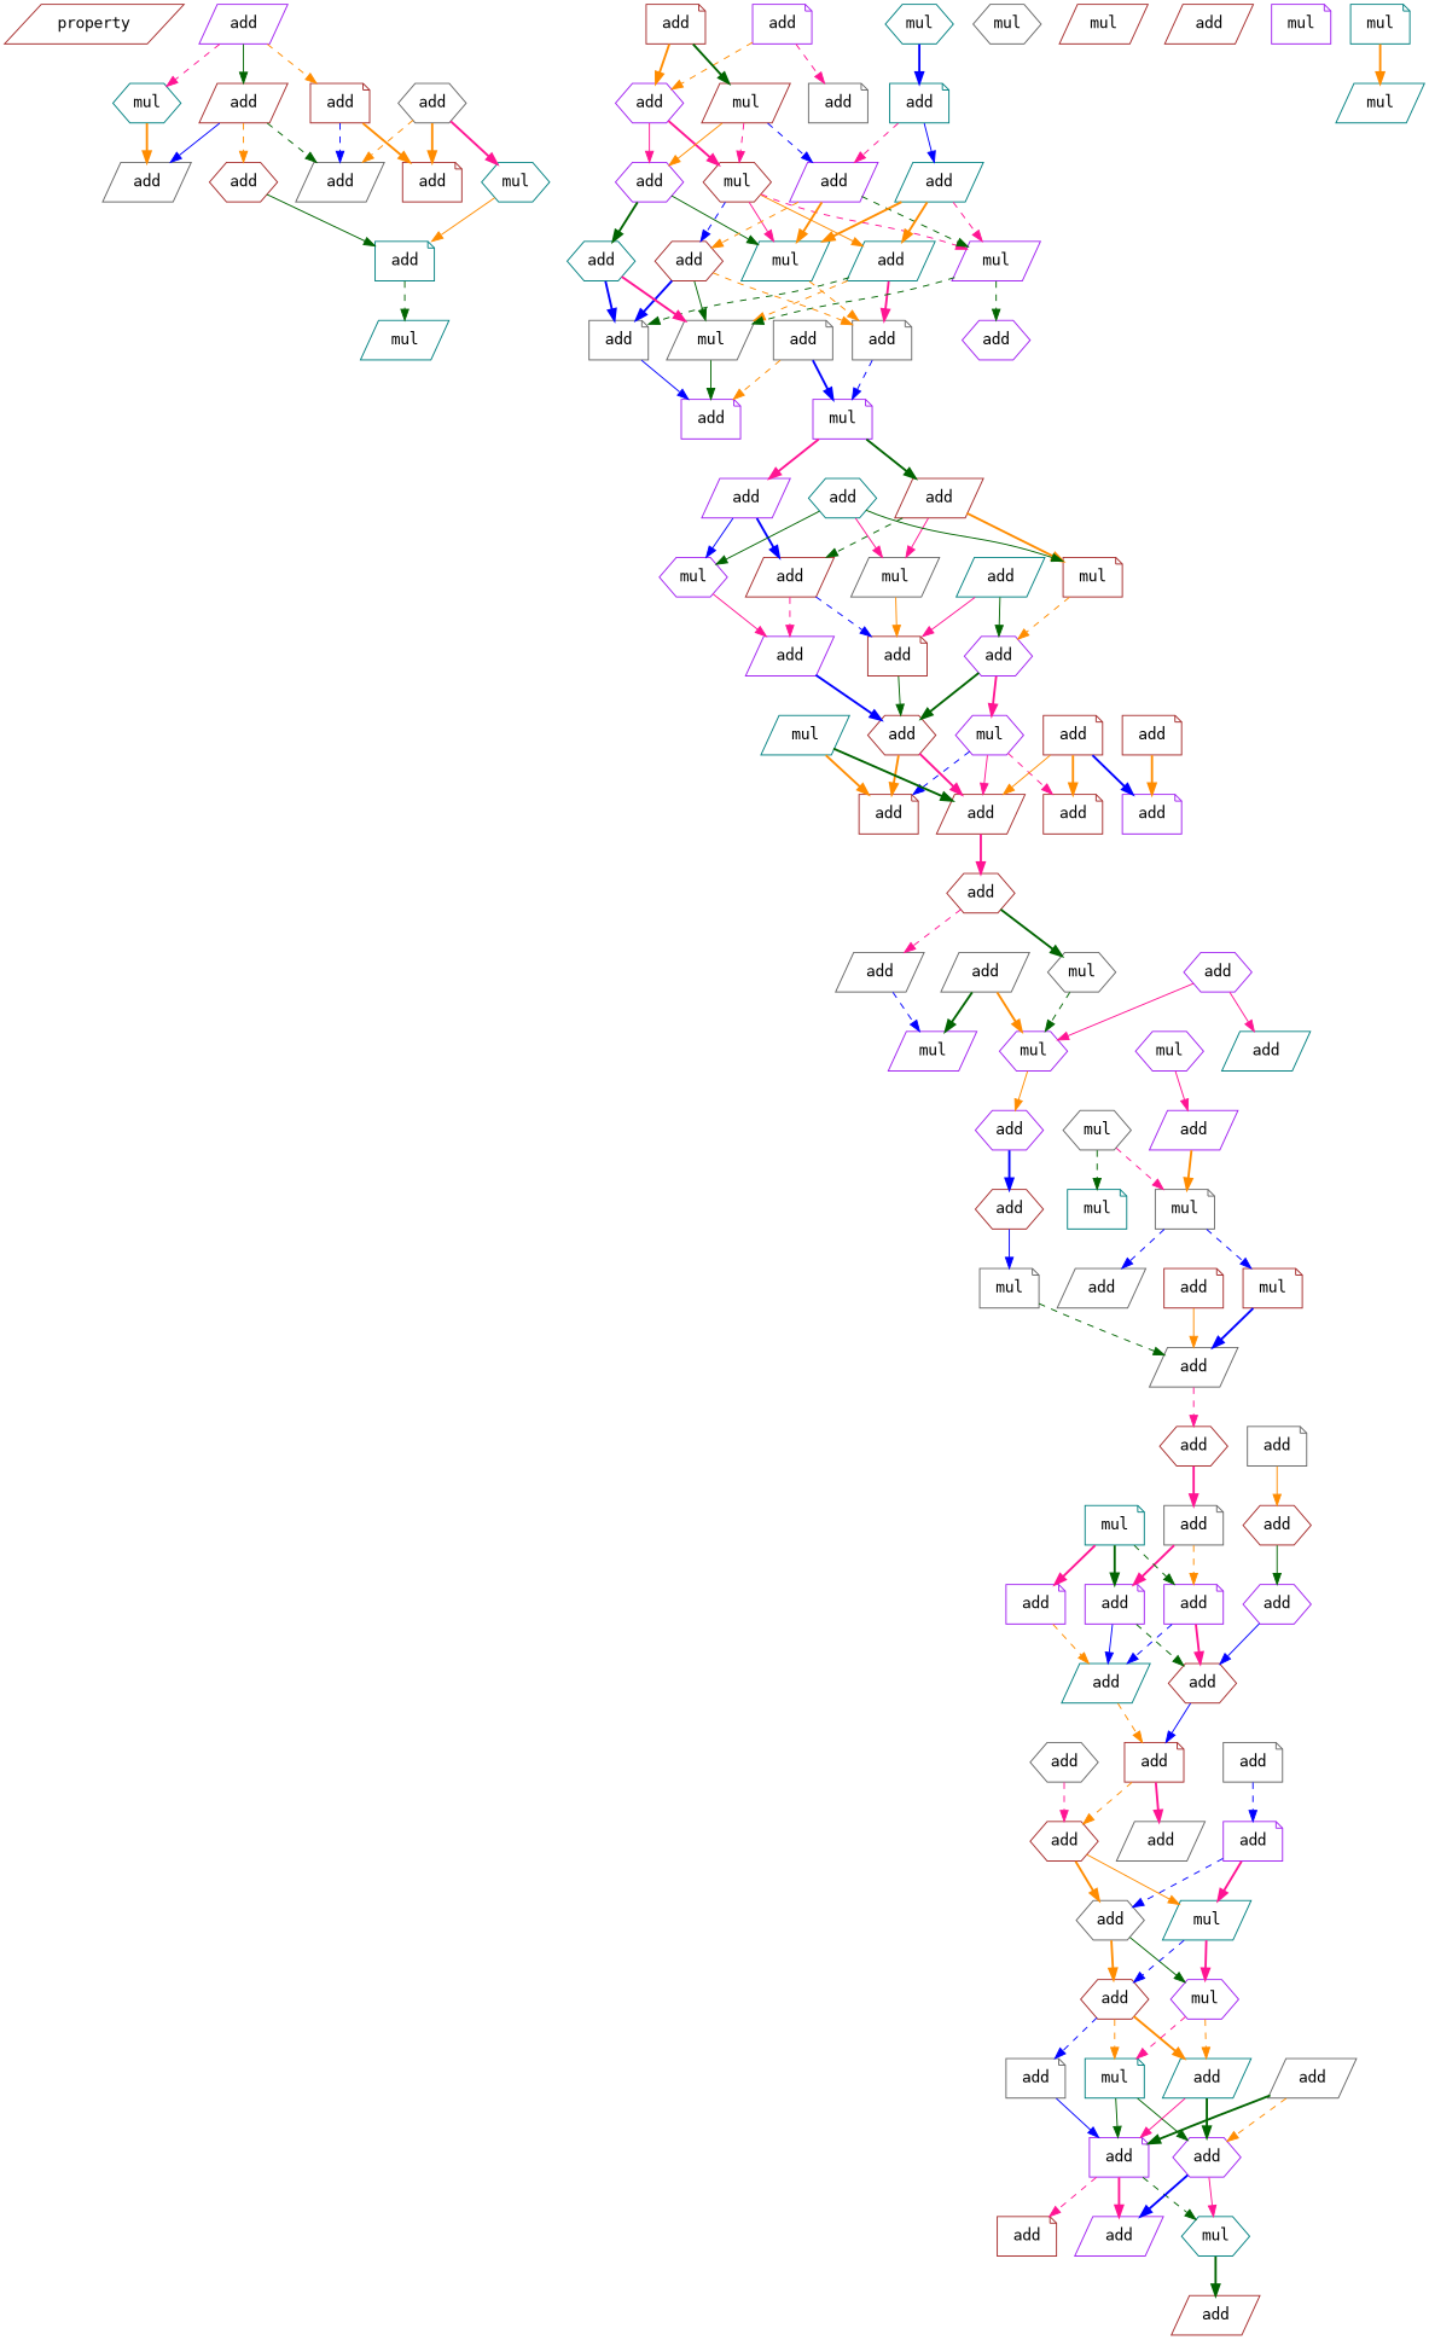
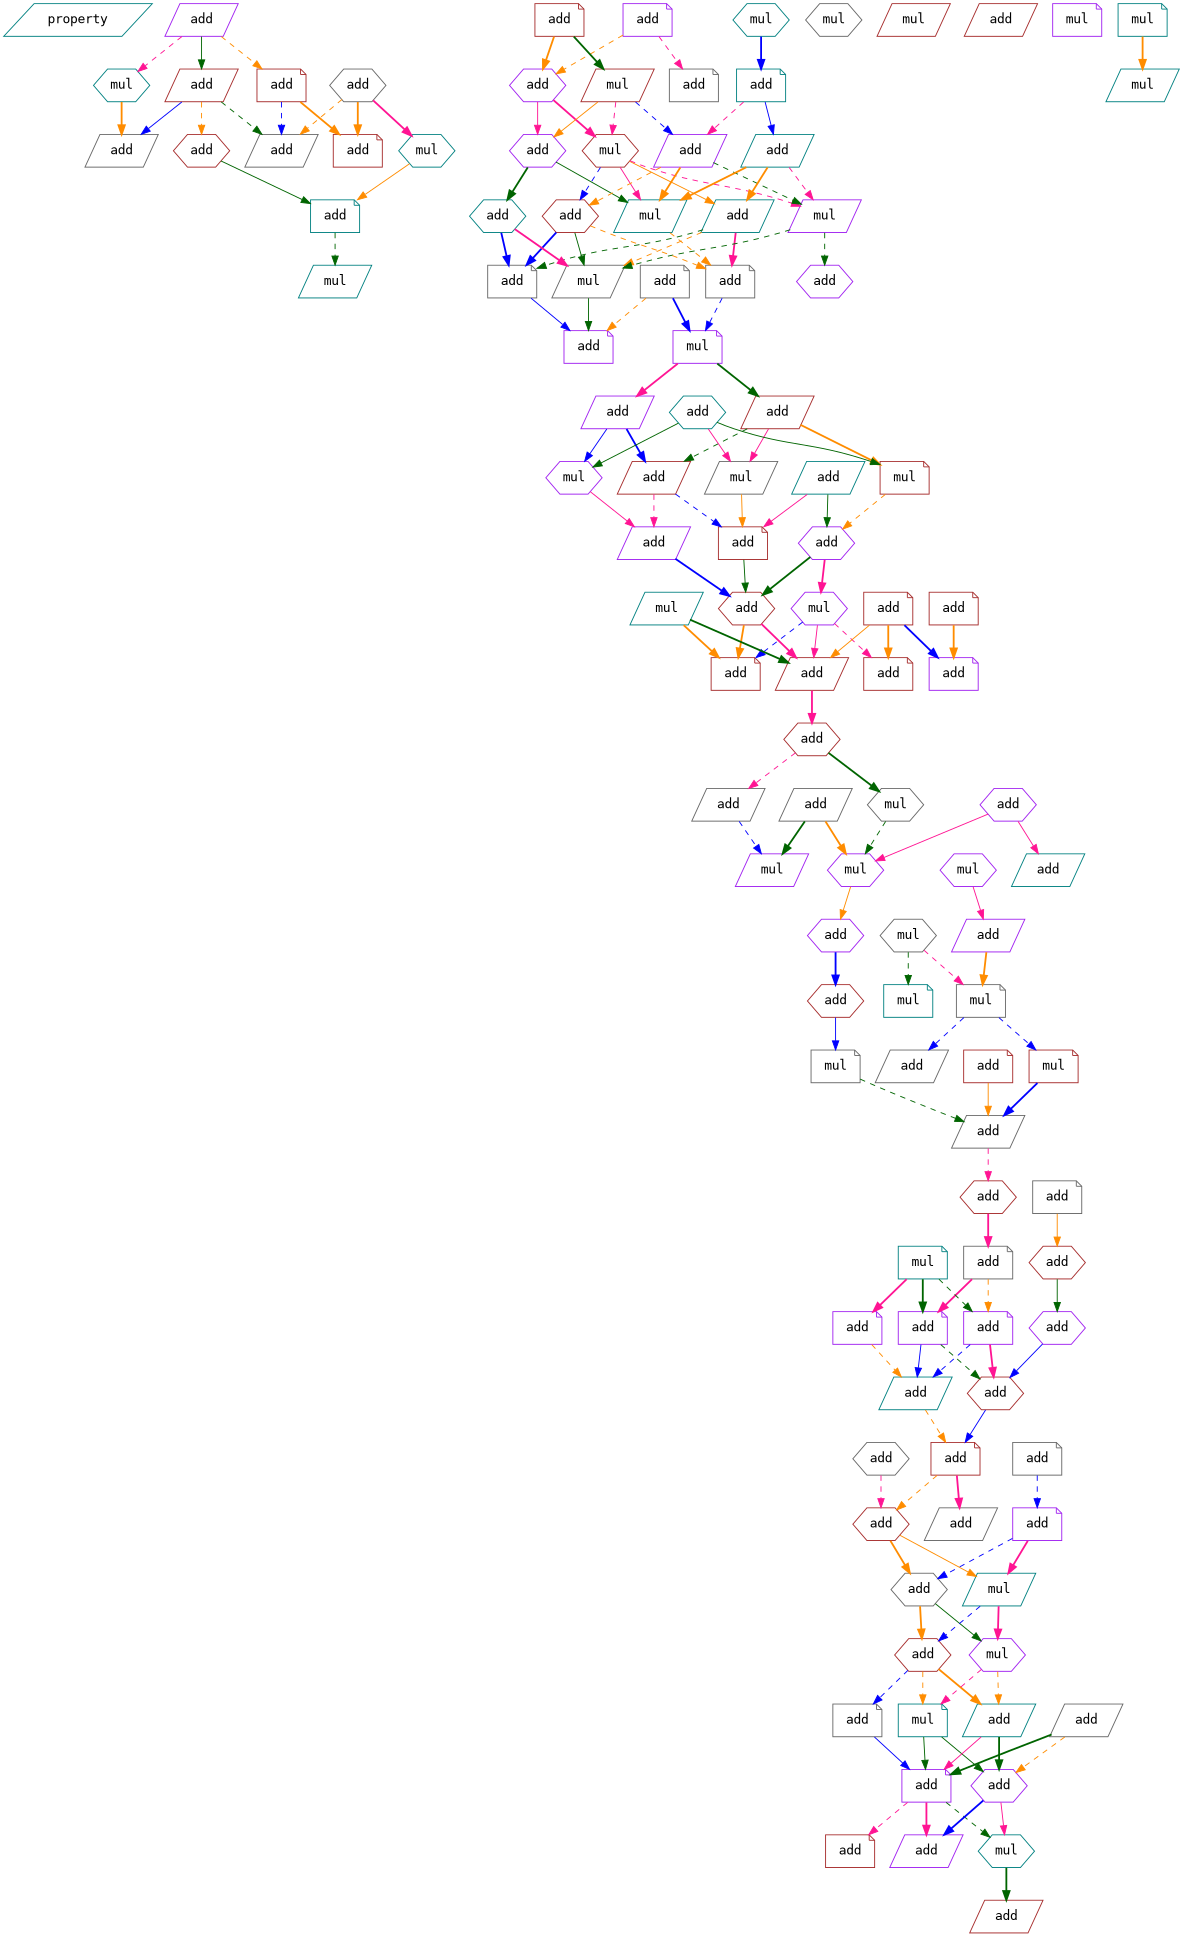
  digraph {
    fontname="DejaVu Sans Mono"
    node [fontcolor=black color=brown shape=note fontname="DejaVu Sans Mono"]
    edge [color=darkorange style=dashed fontname="DejaVu Sans Mono"]
-   property [lf=1.6 mul=2 shape=parallelogram]
+   property [lf=1.6 mul=2 color=teal shape=parallelogram]
    n2 [label=add color=purple shape=parallelogram]
    n3 [label=add]
    n4 [label=add shape=parallelogram]
    n5 [label=mul color=teal shape=hexagon]
    n6 [label=add]
    n7 [label=add color=gray40 shape=parallelogram]
    n8 [label=add shape=hexagon]
    n9 [label=add color=gray40 shape=parallelogram]
    n10 [label=add color=gray40 shape=hexagon]
    n11 [label=mul color=teal shape=hexagon]
    n12 [label=add color=teal]
    n13 [label=mul color=teal shape=parallelogram]
    n14 [label=mul color=teal shape=hexagon]
    n15 [label=add color=teal]
    n16 [label=mul color=gray40 shape=hexagon]
    n17 [label=add color=purple]
    n18 [label=add color=gray40]
    n19 [label=add color=purple shape=hexagon]
    n20 [label=add]
    n21 [label=mul shape=parallelogram]
    n22 [label=mul shape=hexagon]
    n23 [label=add color=purple shape=hexagon]
    n24 [label=add color=purple shape=parallelogram]
    n25 [label=add color=teal shape=parallelogram]
    n26 [label=add color=teal shape=parallelogram]
    n27 [label=mul color=teal shape=parallelogram]
    n28 [label=mul color=purple shape=parallelogram]
    n29 [label=add shape=hexagon]
    n30 [label=add color=teal shape=hexagon]
    n31 [label=add color=gray40]
    n32 [label=mul color=gray40 shape=parallelogram]
    n33 [label=add color=gray40]
    n34 [label=add color=purple shape=hexagon]
    n35 [label=add color=gray40]
    n36 [label=mul color=purple]
    n37 [label=add color=purple]
    n38 [label=add shape=parallelogram]
    n39 [label=add color=purple shape=parallelogram]
    n40 [label=mul]
    n41 [label=mul color=gray40 shape=parallelogram]
    n42 [label=add shape=parallelogram]
    n43 [label=mul shape=parallelogram]
    n44 [label=mul color=purple shape=hexagon]
    n45 [label=add color=teal shape=hexagon]
    n46 [label=add color=teal shape=parallelogram]
    n47 [label=add]
    n48 [label=add color=purple shape=hexagon]
    n49 [label=add color=purple shape=parallelogram]
    n50 [label=add shape=hexagon]
    n51 [label=mul color=purple shape=hexagon]
    n52 [label=add]
    n53 [label=add shape=parallelogram]
    n54 [label=add]
    n55 [label=add]
    n56 [label=add color=purple]
    n57 [label=mul color=teal shape=parallelogram]
    n58 [label=add]
    n59 [label=add shape=hexagon]
    n60 [label=add color=gray40 shape=parallelogram]
    n61 [label=mul color=gray40 shape=hexagon]
    n62 [label=add color=purple shape=hexagon]
    n63 [label=add color=teal shape=parallelogram]
    n64 [label=mul color=purple shape=hexagon]
    n65 [label=mul color=purple shape=parallelogram]
    n66 [label=add color=gray40 shape=parallelogram]
    n67 [label=add color=purple shape=hexagon]
    n68 [label=mul color=purple shape=hexagon]
    n69 [label=add color=purple shape=parallelogram]
    n70 [label=add shape=hexagon]
    n71 [label=mul color=gray40]
    n72 [label=mul color=gray40 shape=hexagon]
    n73 [label=mul color=teal]
    n74 [label=mul]
    n75 [label=add color=gray40 shape=parallelogram]
    n76 [label=mul color=gray40]
    n77 [label=add color=gray40 shape=parallelogram]
    n78 [label=add]
    n79 [label=add shape=hexagon]
    n80 [label=add color=gray40]
    n81 [label=add shape=hexagon]
    n82 [label=add color=gray40]
    n83 [label=add color=purple]
    n84 [label=add color=purple]
    n85 [label=add color=purple shape=hexagon]
    n86 [label=mul color=teal]
    n87 [label=add color=purple]
    n88 [label=add color=teal shape=parallelogram]
    n89 [label=add shape=hexagon]
    n90 [label=add]
    n91 [label=add shape=parallelogram]
    n92 [label=add color=gray40]
    n93 [label=add color=purple]
    n94 [label=add color=gray40 shape=hexagon]
    n95 [label=add shape=hexagon]
    n96 [label=mul color=purple]
    n97 [label=add color=gray40 shape=parallelogram]
    n98 [label=add color=gray40 shape=hexagon]
    n99 [label=mul color=teal shape=parallelogram]
    n100 [label=add shape=hexagon]
    n101 [label=mul color=purple shape=hexagon]
    n102 [label=add color=gray40]
    n103 [label=mul color=teal]
    n104 [label=add color=teal shape=parallelogram]
    n105 [label=add color=gray40 shape=parallelogram]
    n106 [label=add color=purple]
    n107 [label=add color=purple shape=hexagon]
    n108 [label=mul color=teal shape=hexagon]
    n109 [label=add]
    n110 [label=add color=purple shape=parallelogram]
    n111 [label=add shape=parallelogram]
    n112 [label=mul color=teal]
    n113 [label=mul color=teal shape=parallelogram]
    n2 -> n3
    n2 -> n4 [color=darkgreen style=solid]
    n2 -> n5 [color=deeppink]
    n3 -> n6 [style=bold]
    n3 -> n7 [color=blue]
    n4 -> n7 [color=darkgreen]
    n4 -> n8
    n4 -> n9 [color=blue style=solid]
    n5 -> n9 [style=bold]
    n8 -> n12 [color=darkgreen style=solid]
    n10 -> n6 [style=bold]
    n10 -> n7
    n10 -> n11 [color=deeppink style=bold]
    n11 -> n12 [style=solid]
    n12 -> n13 [color=darkgreen]
    n14 -> n15 [color=blue style=bold]
    n15 -> n24 [color=deeppink]
    n15 -> n25 [color=blue style=solid]
    n17 -> n18 [color=deeppink]
    n17 -> n19
    n19 -> n22 [color=deeppink style=bold]
    n19 -> n23 [color=deeppink style=solid]
    n20 -> n19 [style=bold]
    n20 -> n21 [color=darkgreen style=bold]
    n21 -> n22 [color=deeppink]
    n21 -> n23 [style=solid]
    n21 -> n24 [color=blue]
    n22 -> n26 [style=solid]
    n22 -> n27 [color=deeppink style=solid]
    n22 -> n28 [color=deeppink]
    n22 -> n29 [color=blue]
    n23 -> n27 [color=darkgreen style=solid]
    n23 -> n30 [color=darkgreen style=bold]
    n24 -> n27 [style=bold]
    n24 -> n28 [color=darkgreen]
    n24 -> n29
    n25 -> n26 [style=bold]
    n25 -> n27 [style=bold]
    n25 -> n28 [color=deeppink]
    n26 -> n31 [color=darkgreen]
    n26 -> n32
    n26 -> n33 [color=deeppink style=bold]
    n27 -> n33
    n28 -> n32 [color=darkgreen]
    n28 -> n34 [color=darkgreen]
    n29 -> n31 [color=blue style=bold]
    n29 -> n32 [color=darkgreen style=solid]
    n29 -> n33
    n30 -> n31 [color=blue style=bold]
    n30 -> n32 [color=deeppink style=bold]
    n31 -> n37 [color=blue style=solid]
    n32 -> n37 [color=darkgreen style=solid]
    n33 -> n36 [color=blue]
    n35 -> n36 [color=blue style=bold]
    n35 -> n37
    n36 -> n38 [color=darkgreen style=bold]
    n36 -> n39 [color=deeppink style=bold]
    n38 -> n40 [style=bold]
    n38 -> n41 [color=deeppink style=solid]
    n38 -> n42 [color=darkgreen]
    n39 -> n42 [color=blue style=bold]
    n39 -> n44 [color=blue style=solid]
    n40 -> n48
    n41 -> n47 [style=solid]
    n42 -> n47 [color=blue]
    n42 -> n49 [color=deeppink]
    n44 -> n49 [color=deeppink style=solid]
    n45 -> n40 [color=darkgreen style=solid]
    n45 -> n41 [color=deeppink style=solid]
    n45 -> n44 [color=darkgreen style=solid]
    n46 -> n47 [color=deeppink style=solid]
    n46 -> n48 [color=darkgreen style=solid]
    n47 -> n50 [color=darkgreen style=solid]
    n48 -> n50 [color=darkgreen style=bold]
    n48 -> n51 [color=deeppink style=bold]
    n49 -> n50 [color=blue style=bold]
    n50 -> n52 [style=bold]
    n50 -> n53 [color=deeppink style=bold]
    n51 -> n52 [color=blue]
    n51 -> n53 [color=deeppink style=solid]
    n51 -> n54 [color=deeppink]
    n53 -> n59 [color=deeppink style=bold]
    n55 -> n53 [style=solid]
    n55 -> n54 [style=bold]
    n55 -> n56 [color=blue style=bold]
    n57 -> n52 [style=bold]
    n57 -> n53 [color=darkgreen style=bold]
    n58 -> n56 [style=bold]
    n59 -> n60 [color=deeppink]
    n59 -> n61 [color=darkgreen style=bold]
    n60 -> n65 [color=blue]
    n61 -> n64 [color=darkgreen]
    n62 -> n63 [color=deeppink style=solid]
    n62 -> n64 [color=deeppink style=solid]
    n64 -> n67 [style=solid]
    n66 -> n64 [style=bold]
    n66 -> n65 [color=darkgreen style=bold]
    n67 -> n70 [color=blue style=bold]
    n68 -> n69 [color=deeppink style=solid]
    n69 -> n71 [style=bold]
    n70 -> n76 [color=blue style=solid]
    n71 -> n74 [color=blue]
    n71 -> n75 [color=blue]
    n72 -> n71 [color=deeppink]
    n72 -> n73 [color=darkgreen]
    n74 -> n77 [color=blue style=bold]
    n76 -> n77 [color=darkgreen]
    n77 -> n79 [color=deeppink]
    n78 -> n77 [style=solid]
    n79 -> n82 [color=deeppink style=bold]
    n80 -> n81 [style=solid]
    n81 -> n85 [color=darkgreen style=solid]
    n82 -> n83 [color=deeppink style=bold]
    n82 -> n84
    n83 -> n88 [color=blue style=solid]
    n83 -> n89 [color=darkgreen]
    n84 -> n88 [color=blue]
    n84 -> n89 [color=deeppink style=bold]
    n85 -> n89 [color=blue style=solid]
    n86 -> n83 [color=darkgreen style=bold]
    n86 -> n84 [color=darkgreen]
    n86 -> n87 [color=deeppink style=bold]
    n87 -> n88
    n88 -> n90
    n89 -> n90 [color=blue style=solid]
    n90 -> n95
    n90 -> n97 [color=deeppink style=bold]
    n92 -> n93 [color=blue]
    n93 -> n98 [color=blue]
    n93 -> n99 [color=deeppink style=bold]
    n94 -> n95 [color=deeppink]
    n95 -> n98 [style=bold]
    n95 -> n99 [style=solid]
    n98 -> n100 [style=bold]
    n98 -> n101 [color=darkgreen style=solid]
    n99 -> n100 [color=blue]
    n99 -> n101 [color=deeppink style=bold]
    n100 -> n102 [color=blue]
    n100 -> n103
    n100 -> n104 [style=bold]
    n101 -> n103 [color=deeppink]
    n101 -> n104
    n102 -> n106 [color=blue style=solid]
    n103 -> n106 [color=darkgreen style=solid]
    n103 -> n107 [color=darkgreen style=solid]
    n104 -> n106 [color=deeppink style=solid]
    n104 -> n107 [color=darkgreen style=bold]
    n105 -> n106 [color=darkgreen style=bold]
    n105 -> n107
    n106 -> n108 [color=darkgreen]
    n106 -> n109 [color=deeppink]
    n106 -> n110 [color=deeppink style=bold]
    n107 -> n108 [color=deeppink style=solid]
    n107 -> n110 [color=blue style=bold]
    n108 -> n111 [color=darkgreen style=bold]
    n112 -> n113 [style=bold]
  }
